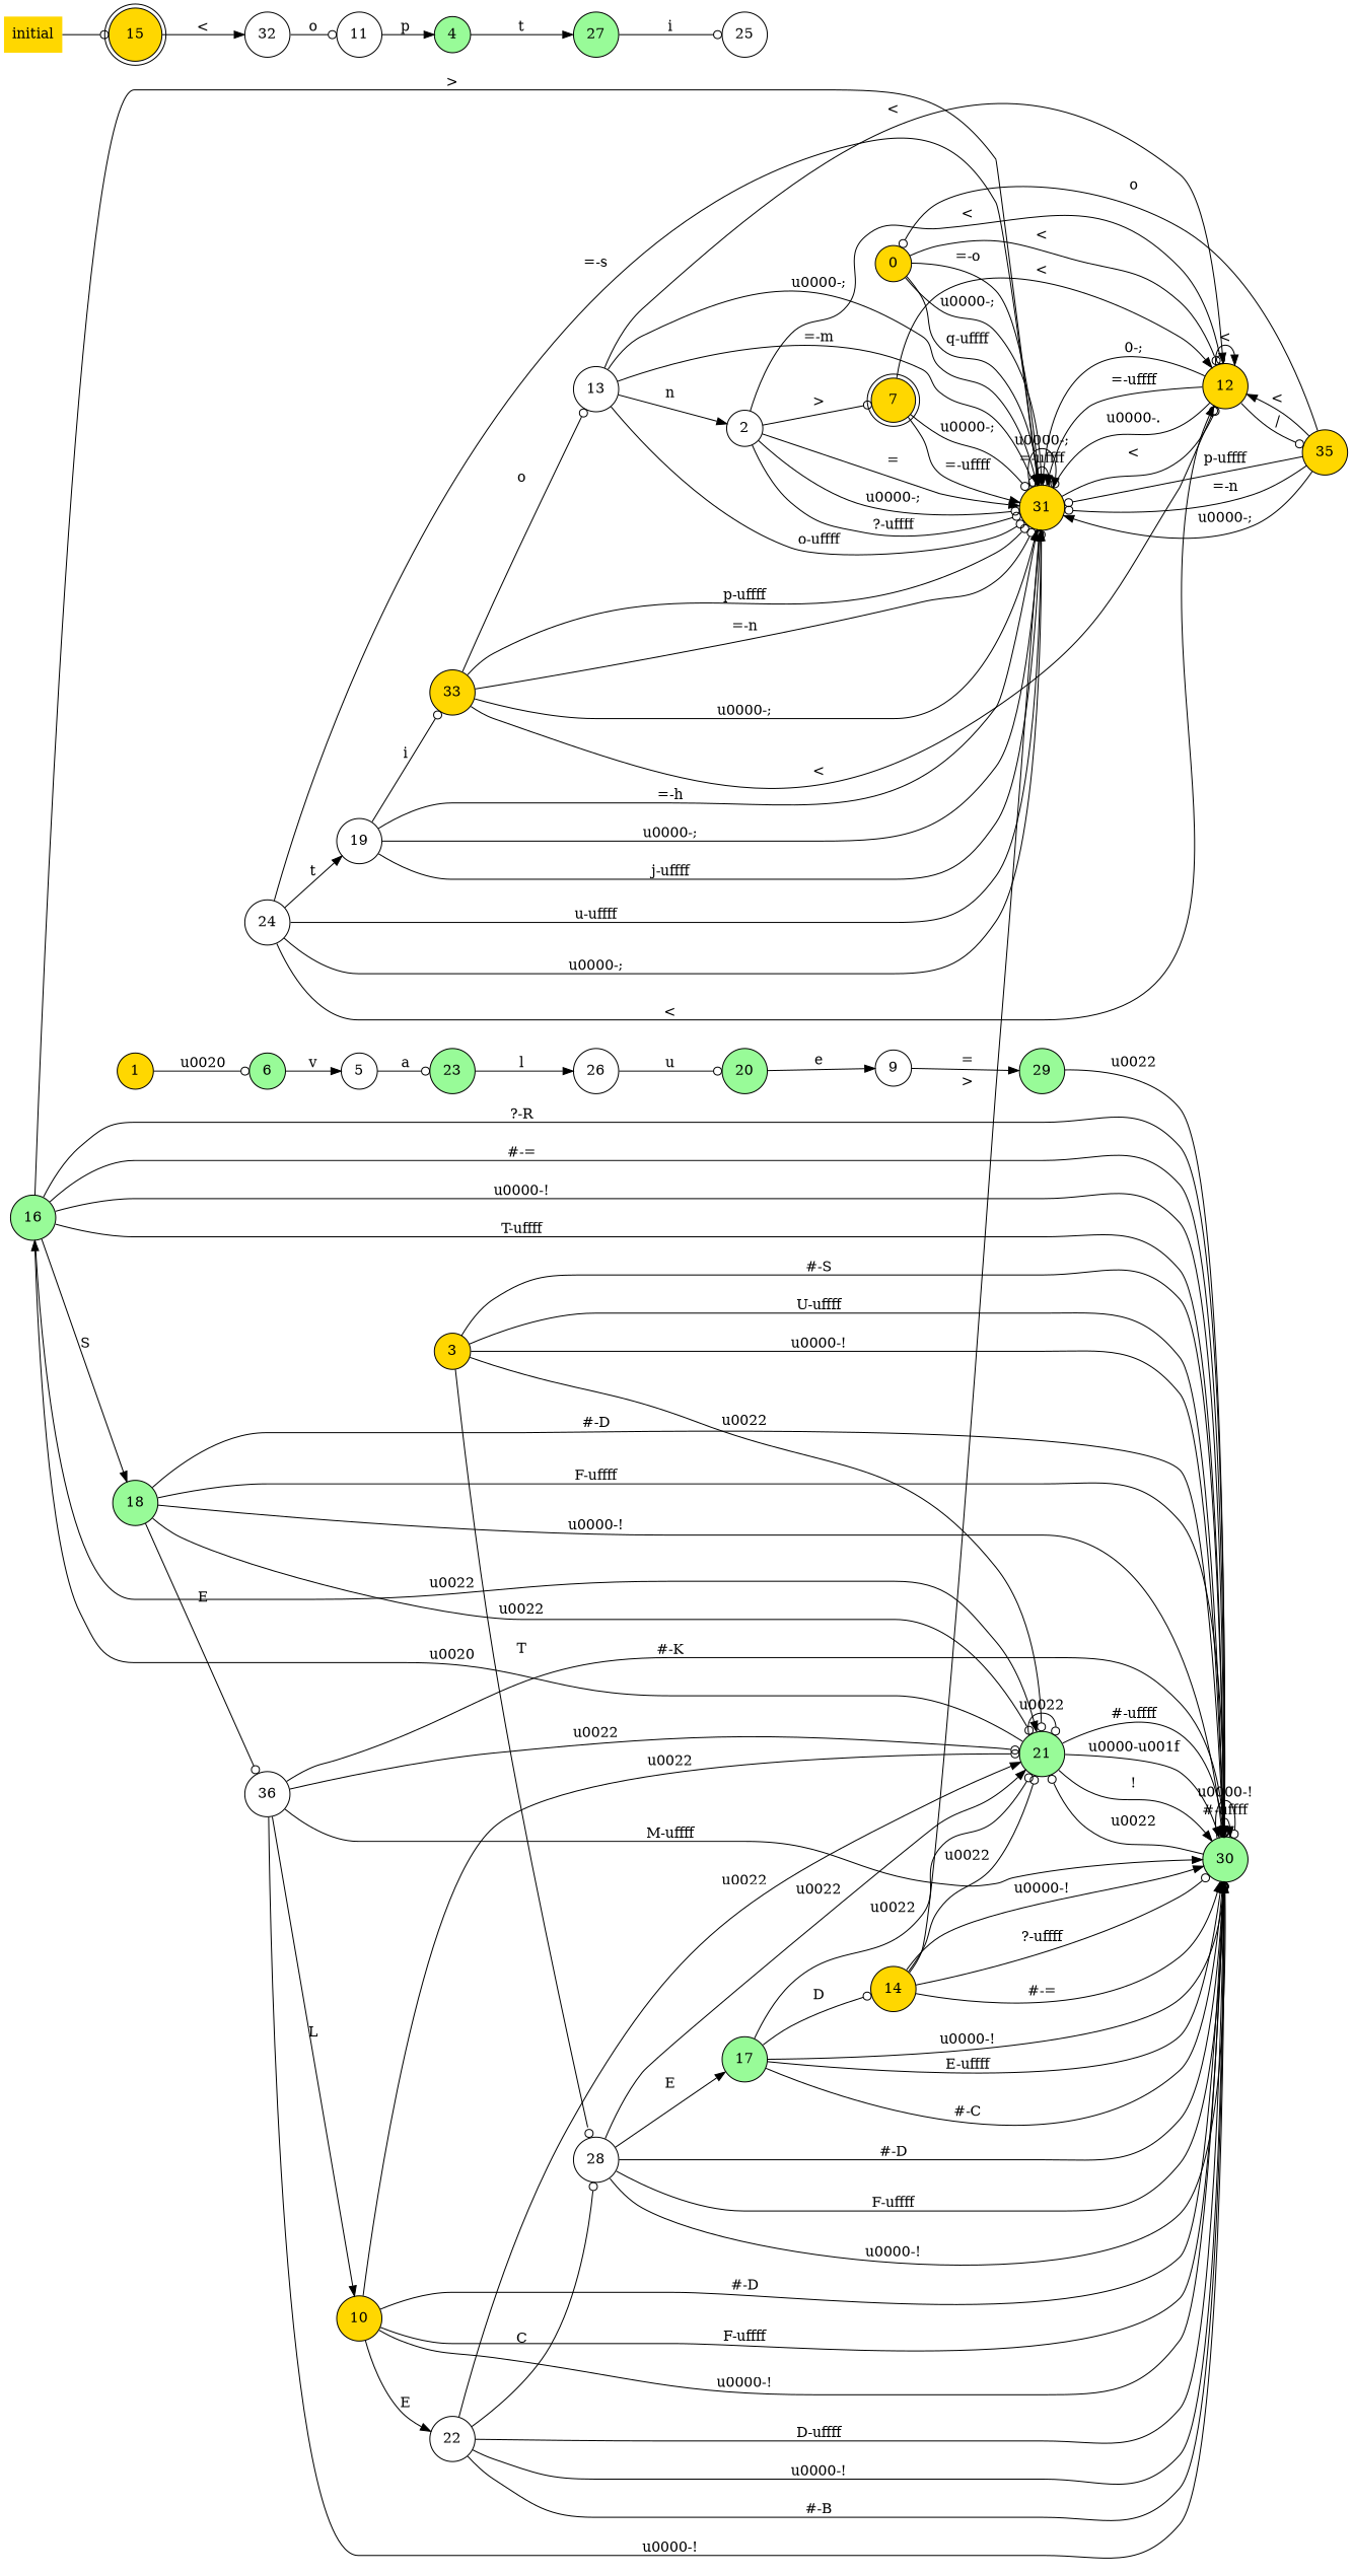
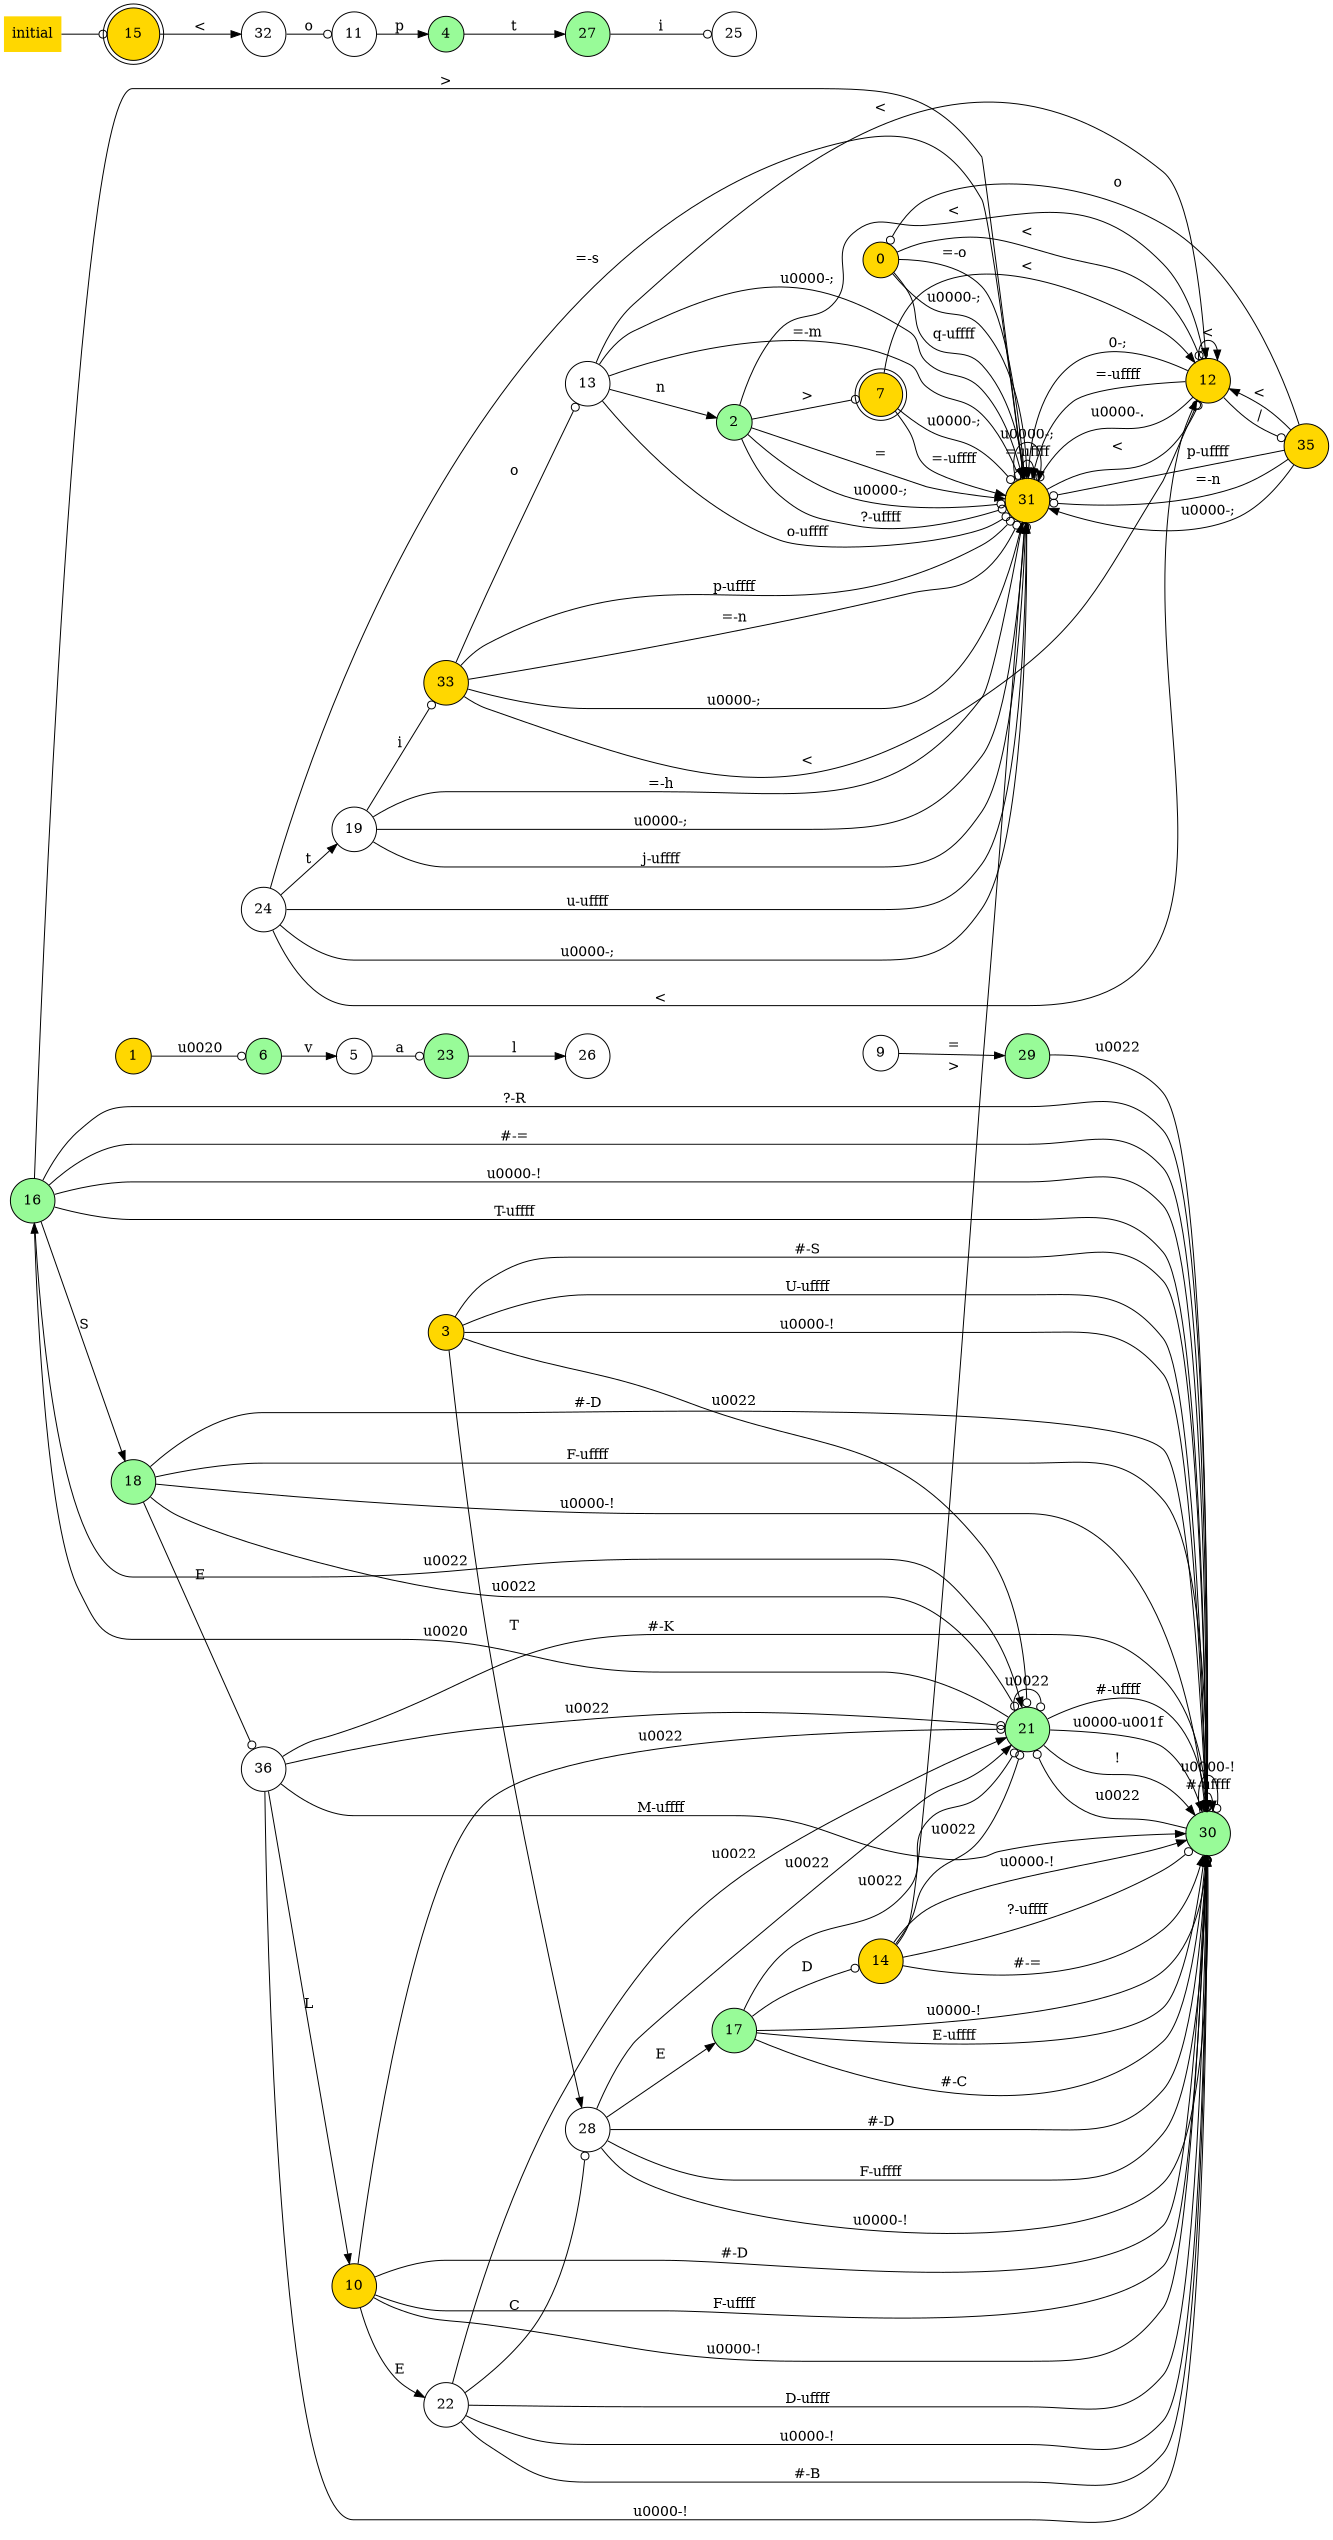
  digraph {
    rankdir=LR
    node [fillcolor=gold shape=circle style=filled]
    edge [arrowhead=normal]
    0
    31
    12
    24 [fillcolor=white]
    19 [fillcolor=white]
    35
    33
    6 [fillcolor=palegreen]
    1
    5 [fillcolor=white]
    23 [fillcolor=palegreen]
-   2 [fillcolor=white]
+   2 [fillcolor=palegreen]
    7 [shape=doublecircle]
    21 [fillcolor=palegreen]
    3
    30 [fillcolor=palegreen]
    28 [fillcolor=white]
    16 [fillcolor=palegreen]
    17 [fillcolor=palegreen]
    18 [fillcolor=palegreen]
    14
    4 [fillcolor=palegreen]
    27 [fillcolor=palegreen]
    25 [fillcolor=white]
    26 [fillcolor=white]
-   20 [fillcolor=palegreen]
    9 [fillcolor=white]
    29 [fillcolor=palegreen]
    10
    22 [fillcolor=white]
    11 [fillcolor=white]
    13 [fillcolor=white]
    15 [shape=doublecircle]
    32 [fillcolor=white]
    initial [shape=plaintext]
    n36 [fillcolor=white label=36]
    0 -> 31 [label="q-\uffff"]
    0 -> 31 [label="=-o"]
    0 -> 31 [label="\u0000-;"]
    0 -> 12 [arrowhead=odot label="<"]
    31 -> 31 [label="=-\uffff"]
    31 -> 31 [label="\u0000-;"]
    31 -> 12 [arrowhead=odot label="<"]
    12 -> 31 [label="0-;"]
    12 -> 31 [label="=-\uffff"]
    12 -> 31 [arrowhead=odot label="\u0000-."]
    12 -> 12 [label="<"]
    12 -> 35 [arrowhead=odot label="/"]
    24 -> 31 [arrowhead=odot label="u-\uffff"]
    24 -> 31 [label="\u0000-;"]
    24 -> 31 [label="=-s"]
    24 -> 12 [label="<"]
    24 -> 19 [label=t]
    19 -> 31 [label="=-h"]
    19 -> 31 [arrowhead=odot label="\u0000-;"]
    19 -> 31 [label="j-\uffff"]
    19 -> 33 [arrowhead=odot label=i]
    35 -> 0 [arrowhead=odot label=o]
    35 -> 31 [arrowhead=odot label="p-\uffff"]
    35 -> 31 [arrowhead=odot label="=-n"]
    35 -> 31 [label="\u0000-;"]
    35 -> 12 [label="<"]
    33 -> 31 [arrowhead=odot label="p-\uffff"]
    33 -> 31 [arrowhead=odot label="=-n"]
    33 -> 31 [label="\u0000-;"]
    33 -> 12 [arrowhead=odot label="<"]
    33 -> 13 [arrowhead=odot label=o]
    6 -> 5 [label=v]
    1 -> 6 [arrowhead=odot label="\u0020"]
    5 -> 23 [arrowhead=odot label=a]
    23 -> 26 [label=l]
    2 -> 31 [label="="]
    2 -> 31 [arrowhead=odot label="\u0000-;"]
    2 -> 31 [arrowhead=odot label="?-\uffff"]
    2 -> 12 [arrowhead=odot label="<"]
    2 -> 7 [arrowhead=odot label=">"]
    7 -> 31 [label="=-\uffff"]
    7 -> 31 [arrowhead=odot label="\u0000-;"]
    7 -> 12 [label="<"]
    21 -> 21 [arrowhead=odot label="\u0022"]
    21 -> 30 [label="#-\uffff"]
    21 -> 30 [label="\u0000-\u001f"]
    21 -> 30 [label="!"]
    21 -> 16 [label="\u0020"]
    3 -> 21 [arrowhead=odot label="\u0022"]
    3 -> 30 [arrowhead=odot label="\u0000-!"]
    3 -> 30 [label="#-S"]
    3 -> 30 [label="U-\uffff"]
-   3 -> 28 [arrowhead=odot label=T]
+   3 -> 28 [label=T]
    30 -> 21 [arrowhead=odot label="\u0022"]
    30 -> 30 [label="#-\uffff"]
    30 -> 30 [arrowhead=odot label="\u0000-!"]
    28 -> 21 [label="\u0022"]
    28 -> 30 [arrowhead=odot label="#-D"]
    28 -> 30 [label="F-\uffff"]
    28 -> 30 [label="\u0000-!"]
    28 -> 17 [label=E]
    16 -> 31 [label=">"]
    16 -> 21 [label="\u0022"]
    16 -> 30 [arrowhead=odot label="?-R"]
    16 -> 30 [arrowhead=odot label="#-="]
    16 -> 30 [label="\u0000-!"]
    16 -> 30 [label="T-\uffff"]
    16 -> 18 [label=S]
    17 -> 21 [arrowhead=odot label="\u0022"]
    17 -> 30 [arrowhead=odot label="\u0000-!"]
    17 -> 30 [label="E-\uffff"]
    17 -> 30 [label="#-C"]
    17 -> 14 [arrowhead=odot label=D]
    18 -> 21 [arrowhead=odot label="\u0022"]
    18 -> 30 [label="#-D"]
    18 -> 30 [label="F-\uffff"]
    18 -> 30 [label="\u0000-!"]
    18 -> n36 [arrowhead=odot label=E]
    14 -> 31 [arrowhead=odot label=">"]
    14 -> 21 [arrowhead=odot label="\u0022"]
    14 -> 30 [label="#-="]
    14 -> 30 [label="\u0000-!"]
    14 -> 30 [arrowhead=odot label="?-\uffff"]
    4 -> 27 [label=t]
    27 -> 25 [arrowhead=odot label=i]
-   26 -> 20 [arrowhead=odot label=u]
-   20 -> 9 [label=e]
    9 -> 29 [label="="]
    29 -> 30 [label="\u0022"]
    10 -> 21 [arrowhead=odot label="\u0022"]
    10 -> 30 [label="#-D"]
    10 -> 30 [arrowhead=odot label="F-\uffff"]
    10 -> 30 [label="\u0000-!"]
    10 -> 22 [label=E]
    22 -> 21 [label="\u0022"]
    22 -> 30 [arrowhead=odot label="\u0000-!"]
    22 -> 30 [arrowhead=odot label="#-B"]
    22 -> 30 [arrowhead=odot label="D-\uffff"]
    22 -> 28 [arrowhead=odot label=C]
    11 -> 4 [label=p]
    13 -> 31 [arrowhead=odot label="o-\uffff"]
    13 -> 31 [label="\u0000-;"]
    13 -> 31 [arrowhead=odot label="=-m"]
    13 -> 12 [label="<"]
    13 -> 2 [label=n]
    15 -> 32 [label="<"]
    32 -> 11 [arrowhead=odot label=o]
    initial -> 15 [arrowhead=odot]
    n36 -> 21 [arrowhead=odot label="\u0022"]
    n36 -> 30 [arrowhead=odot label="\u0000-!"]
    n36 -> 30 [label="#-K"]
    n36 -> 30 [label="M-\uffff"]
    n36 -> 10 [label=L]
  }
